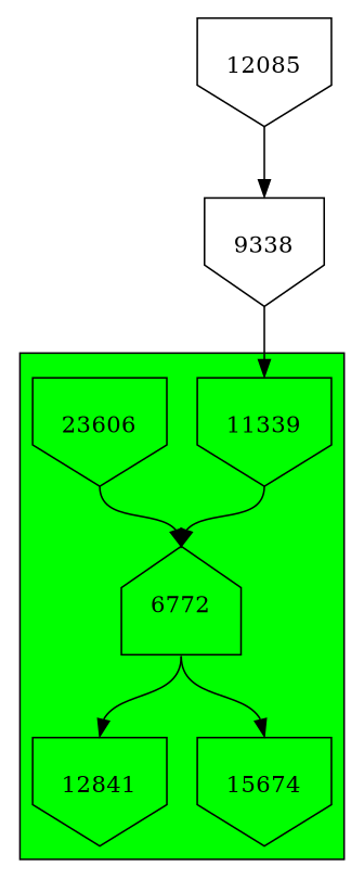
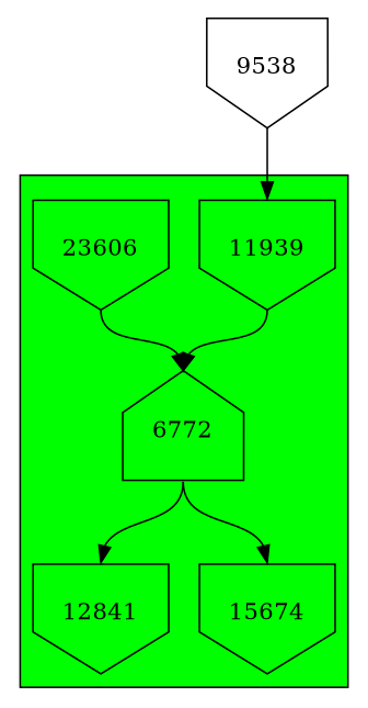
  digraph {
    node [shape=invhouse]
    edge [headport=n tailport=s]
-   11939 [height=1 width=1 label=11339]
+   11939 [height=1 width=1]
    n2 [height=1 label=23606 width=1]
    n3 [height=1 label=6772 shape=house width=1]
    12841 [height=1 width=1]
    15674 [height=1 width=1]
-   9538 [height=1 width=1 label=9338]
-   12085 [height=1 width=1]
+   9538 [height=1 width=1]
    subgraph cluster_1 {
      fillcolor=green
      style=filled
      11939
      n2
      n3
      12841
      15674
    }
    11939 -> n3
    n2 -> n3
    n3 -> 12841
    n3 -> 15674
    9538 -> 11939
-   12085 -> 9538
  }
